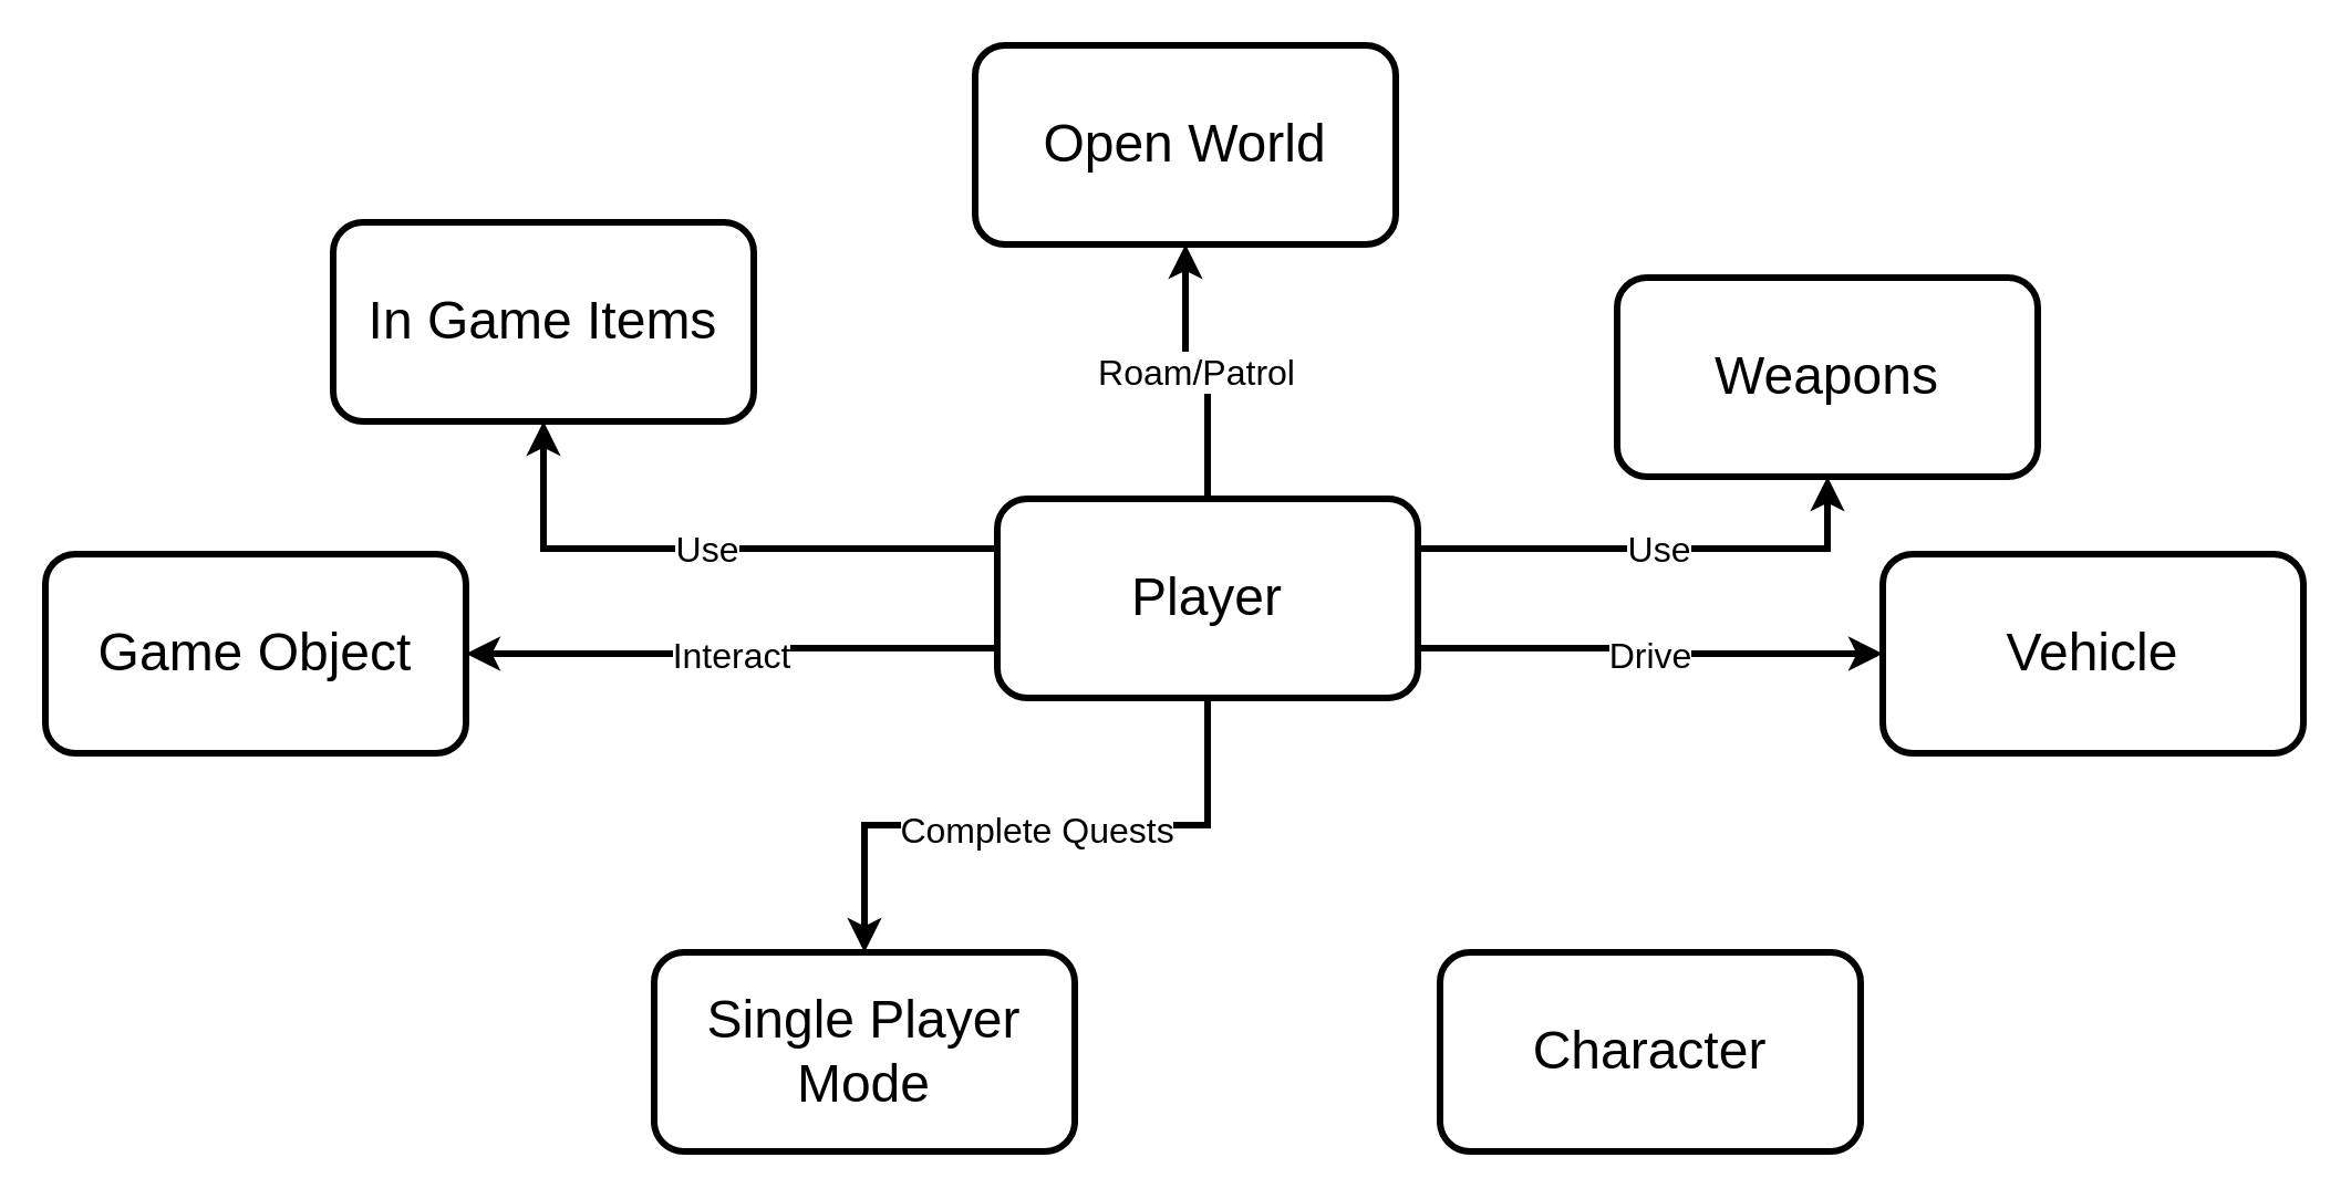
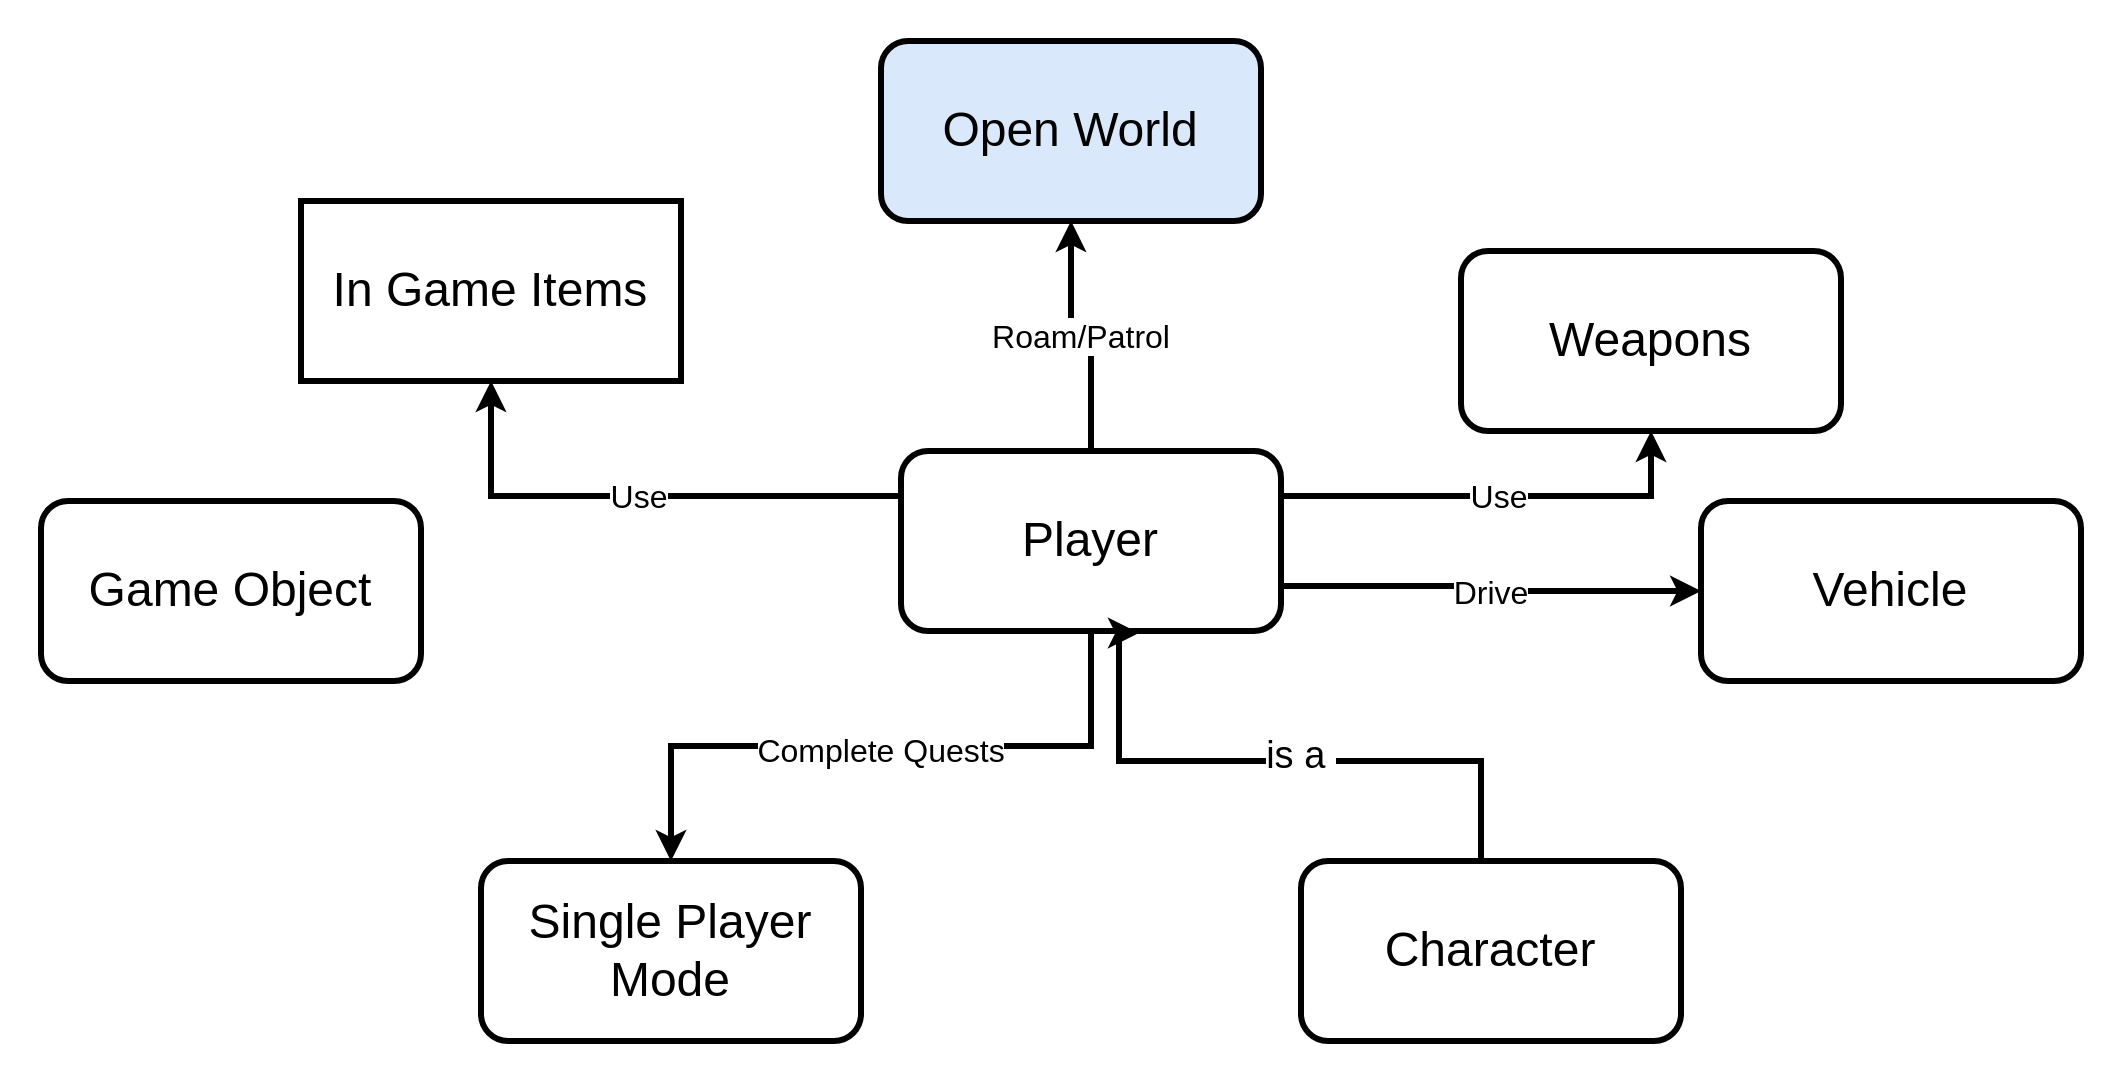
  <mxCell id="0" />
  <mxCell id="1" parent="0" />
  <mxCell id="2" value="Roam/Patrol" style="edgeStyle=orthogonalEdgeStyle;rounded=0;orthogonalLoop=1;jettySize=auto;html=1;entryX=0.5;entryY=1;entryDx=0;entryDy=0;fontSize=16;strokeWidth=3;" parent="1" source="8" target="9" edge="1"><mxGeometry relative="1" as="geometry" /></mxCell>
  <mxCell id="3" value="Use" style="edgeStyle=orthogonalEdgeStyle;rounded=0;orthogonalLoop=1;jettySize=auto;html=1;exitX=1;exitY=0.25;exitDx=0;exitDy=0;entryX=0.5;entryY=1;entryDx=0;entryDy=0;fontSize=16;strokeWidth=3;" parent="1" source="8" target="11" edge="1"><mxGeometry relative="1" as="geometry" /></mxCell>
  <mxCell id="4" value="Use" style="edgeStyle=orthogonalEdgeStyle;rounded=0;orthogonalLoop=1;jettySize=auto;html=1;exitX=0;exitY=0.25;exitDx=0;exitDy=0;entryX=0.5;entryY=1;entryDx=0;entryDy=0;fontSize=16;strokeWidth=3;" parent="1" source="8" target="12" edge="1"><mxGeometry relative="1" as="geometry" /></mxCell>
- <mxCell id="5" value="&lt;font style=&quot;font-size: 16px&quot;&gt;Interact&lt;/font&gt;" style="edgeStyle=orthogonalEdgeStyle;rounded=0;orthogonalLoop=1;jettySize=auto;html=1;exitX=0;exitY=0.75;exitDx=0;exitDy=0;entryX=1;entryY=0.5;entryDx=0;entryDy=0;fontSize=24;strokeWidth=3;" parent="1" source="8" target="13" edge="1"><mxGeometry relative="1" as="geometry" /></mxCell>
  <mxCell id="6" value="&lt;font style=&quot;font-size: 16px&quot;&gt;Drive&lt;/font&gt;" style="edgeStyle=orthogonalEdgeStyle;rounded=0;orthogonalLoop=1;jettySize=auto;html=1;exitX=1;exitY=0.75;exitDx=0;exitDy=0;entryX=0;entryY=0.5;entryDx=0;entryDy=0;fontSize=24;strokeWidth=3;" parent="1" source="8" target="10" edge="1"><mxGeometry relative="1" as="geometry" /></mxCell>
  <mxCell id="7" value="&lt;font size=&quot;3&quot;&gt;Complete Quests&lt;br&gt;&lt;/font&gt;" style="edgeStyle=orthogonalEdgeStyle;rounded=0;orthogonalLoop=1;jettySize=auto;html=1;exitX=0.5;exitY=1;exitDx=0;exitDy=0;fontSize=24;strokeWidth=3;" parent="1" source="8" target="14" edge="1"><mxGeometry relative="1" as="geometry" /></mxCell>
  <mxCell id="8" value="&lt;font style=&quot;font-size: 24px&quot;&gt;Player&lt;/font&gt;" style="rounded=1;whiteSpace=wrap;html=1;strokeWidth=3;" parent="1" vertex="1"><mxGeometry x="450" y="225" width="190" height="90" as="geometry" /></mxCell>
- <mxCell id="9" value="&lt;font style=&quot;font-size: 24px&quot;&gt;Open World&lt;br&gt;&lt;/font&gt;" style="rounded=1;whiteSpace=wrap;html=1;strokeWidth=3;" parent="1" vertex="1"><mxGeometry x="440" y="20" width="190" height="90" as="geometry" /></mxCell>
+ <mxCell id="9" value="&lt;font style=&quot;font-size: 24px&quot;&gt;Open World&lt;br&gt;&lt;/font&gt;" style="rounded=1;whiteSpace=wrap;html=1;strokeWidth=3;fillColor=#dae8fc;" parent="1" vertex="1"><mxGeometry x="440" y="20" width="190" height="90" as="geometry" /></mxCell>
  <mxCell id="10" value="&lt;font style=&quot;font-size: 24px&quot;&gt;Vehicle&lt;br&gt;&lt;/font&gt;" style="rounded=1;whiteSpace=wrap;html=1;strokeWidth=3;" parent="1" vertex="1"><mxGeometry x="850" y="250" width="190" height="90" as="geometry" /></mxCell>
  <mxCell id="11" value="&lt;font style=&quot;font-size: 24px&quot;&gt;Weapons&lt;br&gt;&lt;/font&gt;" style="rounded=1;whiteSpace=wrap;html=1;strokeWidth=3;" parent="1" vertex="1"><mxGeometry x="730" y="125" width="190" height="90" as="geometry" /></mxCell>
- <mxCell id="12" value="&lt;font style=&quot;font-size: 24px&quot;&gt;In Game Items&lt;br&gt;&lt;/font&gt;" style="rounded=1;whiteSpace=wrap;html=1;strokeWidth=3;" parent="1" vertex="1"><mxGeometry x="150" y="100" width="190" height="90" as="geometry" /></mxCell>
+ <mxCell id="12" value="&lt;font style=&quot;font-size: 24px&quot;&gt;In Game Items&lt;br&gt;&lt;/font&gt;" style="whiteSpace=wrap;html=1;strokeWidth=3;rounded=0;" parent="1" vertex="1"><mxGeometry x="150" y="100" width="190" height="90" as="geometry" /></mxCell>
  <mxCell id="13" value="&lt;font style=&quot;font-size: 24px&quot;&gt;Game Object&lt;/font&gt;" style="rounded=1;whiteSpace=wrap;html=1;strokeWidth=3;" parent="1" vertex="1"><mxGeometry x="20" y="250" width="190" height="90" as="geometry" /></mxCell>
- <mxCell id="14" value="&lt;font style=&quot;font-size: 24px&quot;&gt;Single Player Mode&lt;br&gt;&lt;/font&gt;" style="rounded=1;whiteSpace=wrap;html=1;strokeWidth=3;" parent="1" vertex="1"><mxGeometry x="295" y="430" width="190" height="90" as="geometry" /></mxCell>
+ <mxCell id="14" value="&lt;font style=&quot;font-size: 24px&quot;&gt;Single Player Mode&lt;br&gt;&lt;/font&gt;" style="rounded=1;whiteSpace=wrap;html=1;strokeWidth=3;" parent="1" vertex="1"><mxGeometry x="240" y="430" width="190" height="90" as="geometry" /></mxCell>
+ <mxCell id="15" style="edgeStyle=orthogonalEdgeStyle;rounded=0;orthogonalLoop=1;jettySize=auto;html=1;entryX=0.626;entryY=1.011;entryDx=0;entryDy=0;entryPerimeter=0;strokeWidth=3;" edge="1" parent="1" source="17" target="8"><mxGeometry relative="1" as="geometry"><Array as="points"><mxPoint x="740" y="380" /><mxPoint x="559" y="380" /></Array></mxGeometry></mxCell>
+ <mxCell id="16" value="&lt;font style=&quot;font-size: 19px&quot;&gt;is a&amp;nbsp;&lt;/font&gt;" style="edgeLabel;html=1;align=center;verticalAlign=middle;resizable=0;points=[];" vertex="1" connectable="0" parent="15"><mxGeometry x="-0.072" y="-3" relative="1" as="geometry"><mxPoint as="offset" /></mxGeometry></mxCell>
  <mxCell id="17" value="&lt;font style=&quot;font-size: 24px&quot;&gt;Character&lt;br&gt;&lt;/font&gt;" style="rounded=1;whiteSpace=wrap;html=1;strokeWidth=3;" vertex="1" parent="1"><mxGeometry x="650" y="430" width="190" height="90" as="geometry" /></mxCell>
